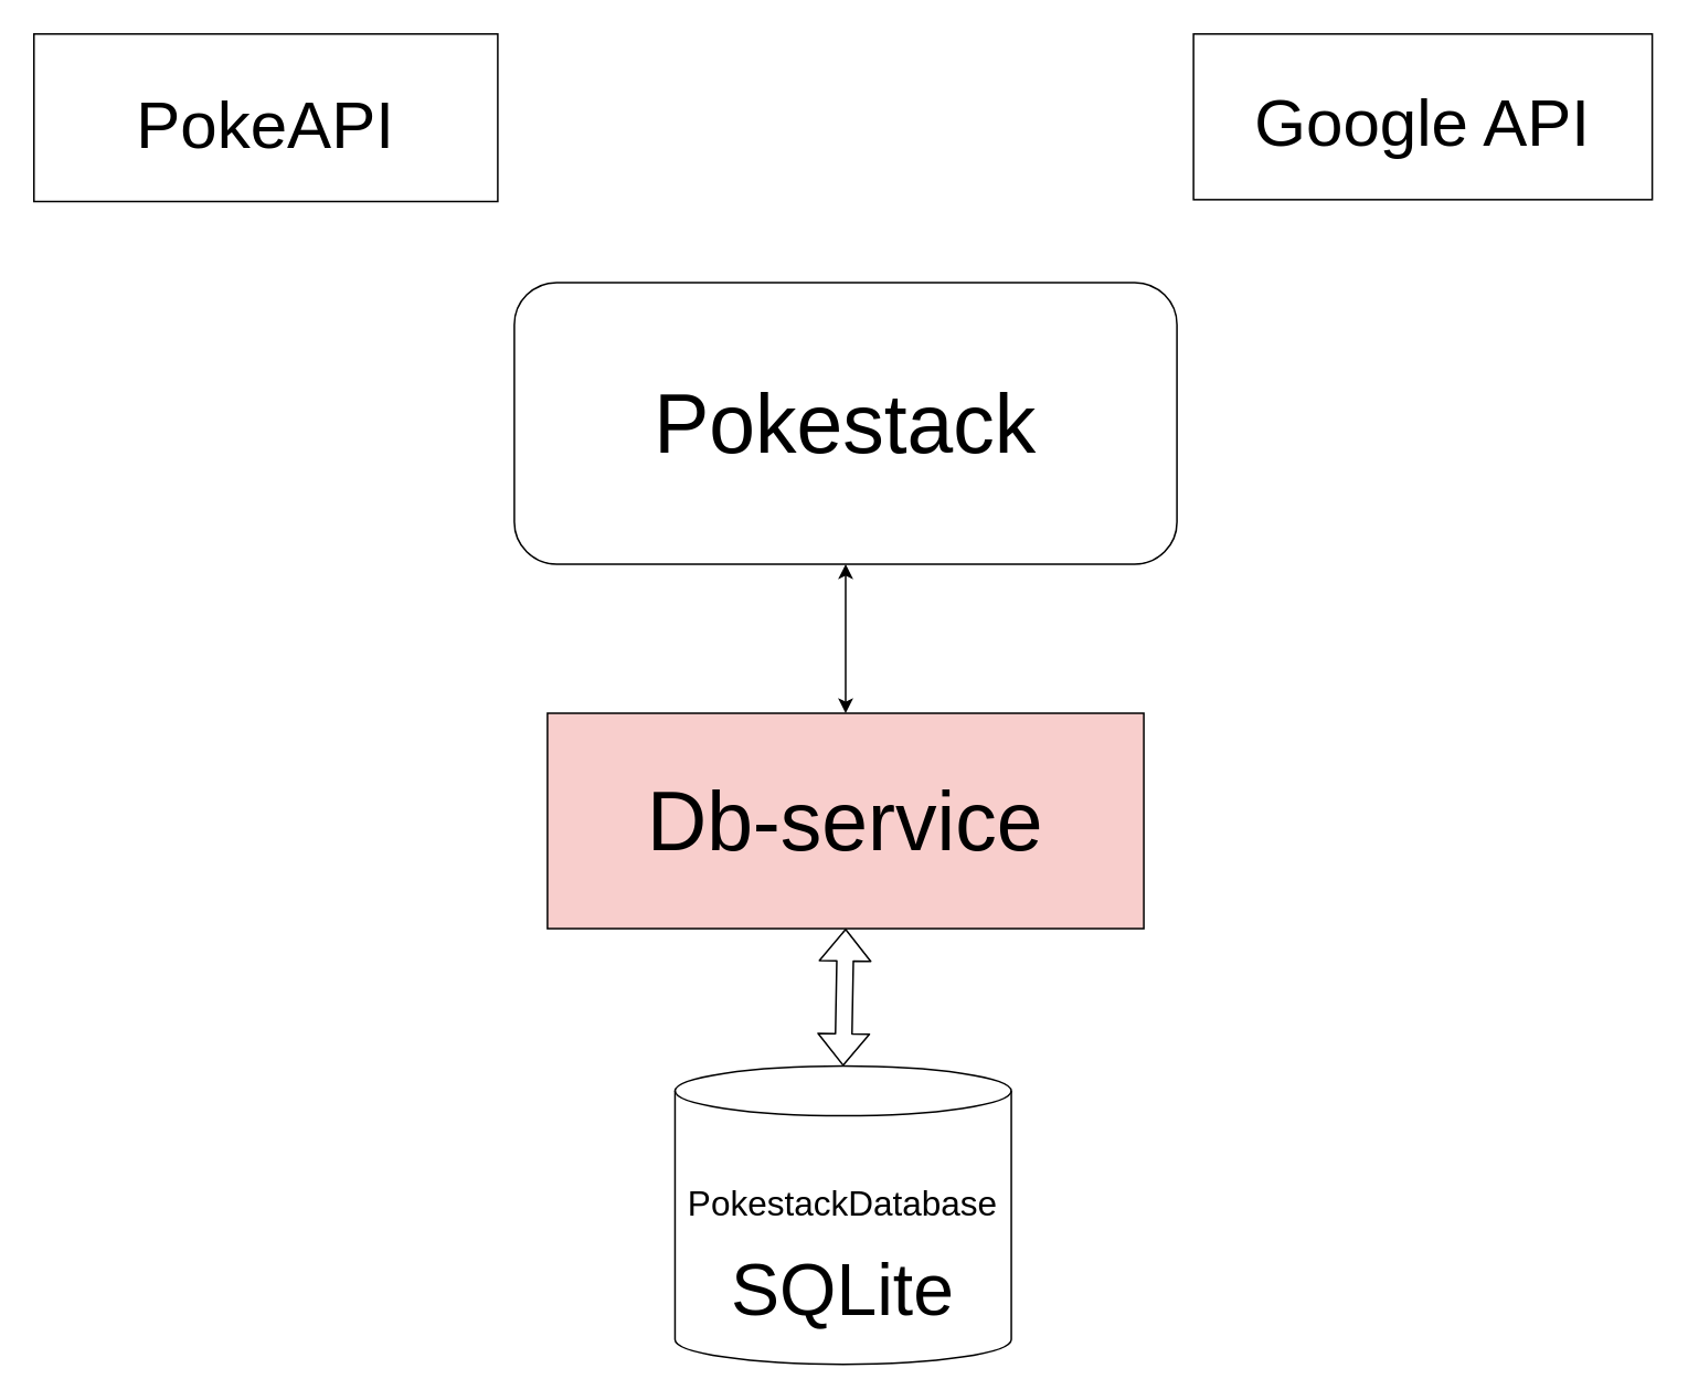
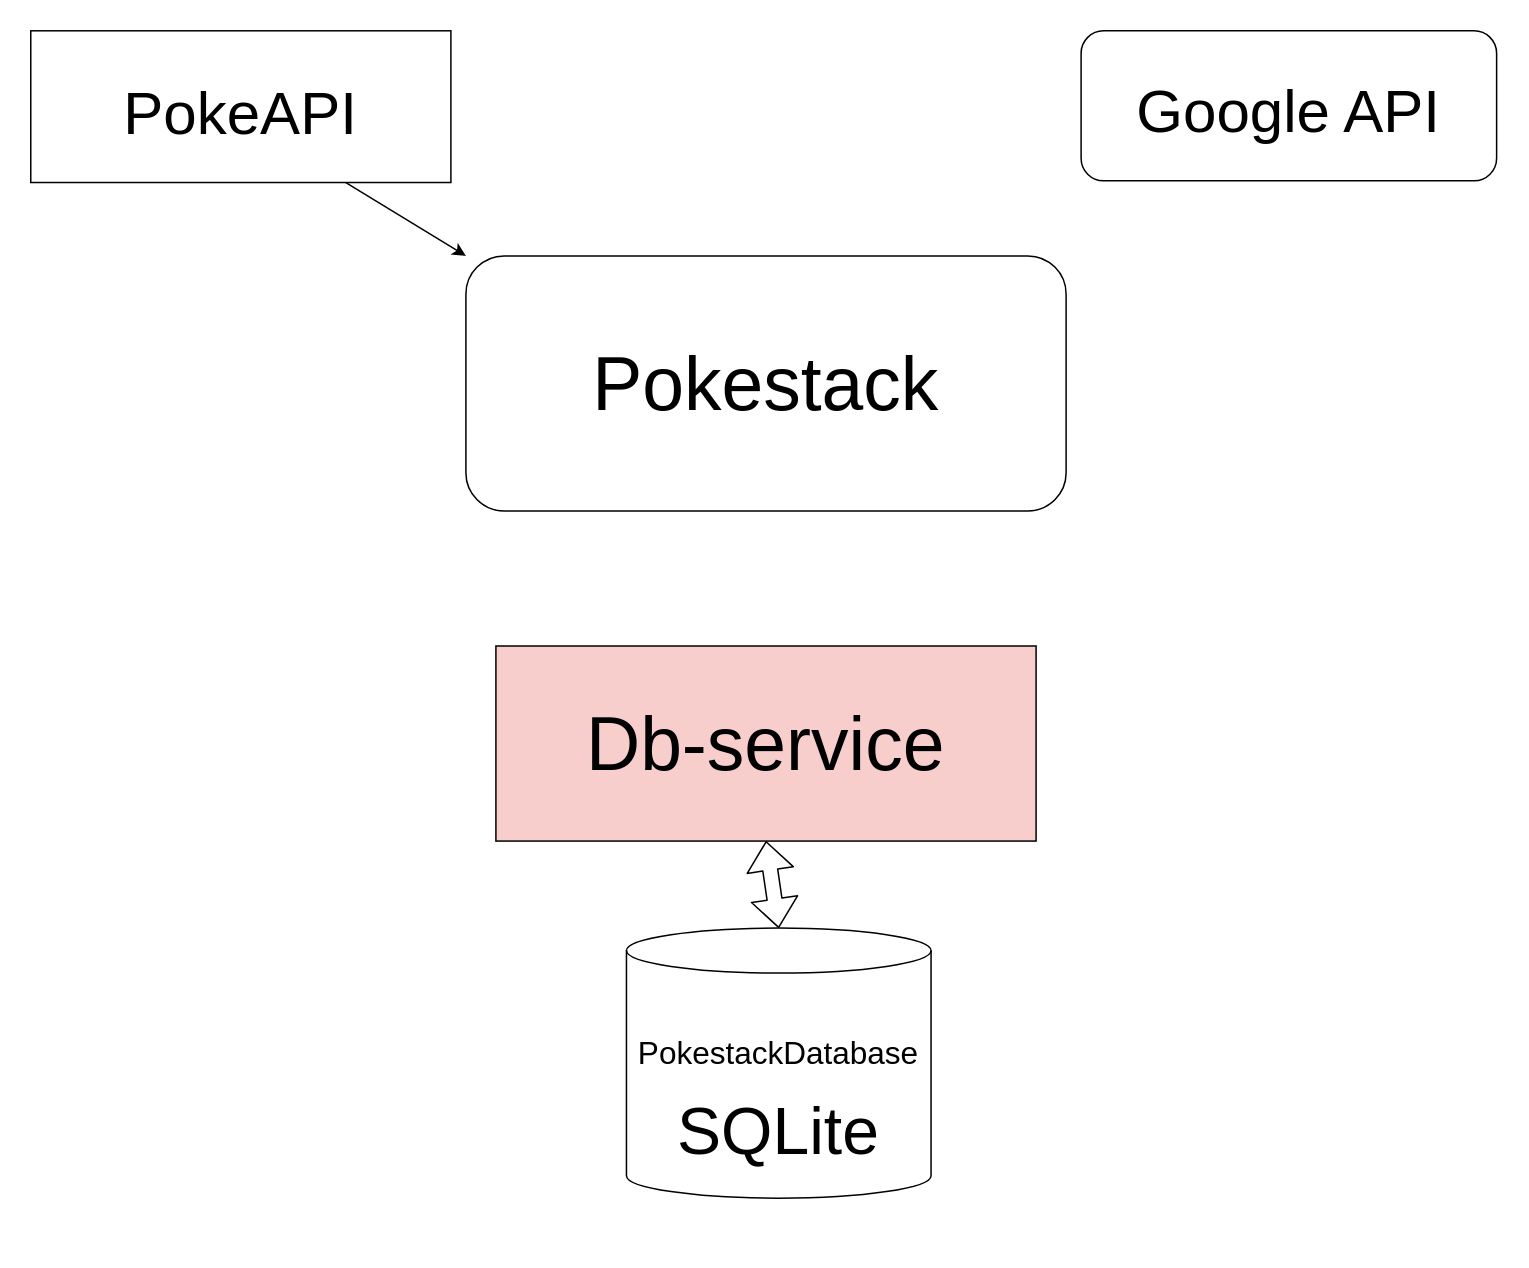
  <mxCell id="0" />
  <mxCell id="1" parent="0" />
  <mxCell id="2" value="&lt;font style=&quot;font-size: 50px&quot;&gt;Pokestack&lt;/font&gt;" style="rounded=1;whiteSpace=wrap;html=1;" vertex="1" parent="1"><mxGeometry x="310" y="170" width="400" height="170" as="geometry" /></mxCell>
+ <mxCell id="3" style="edgeStyle=none;html=1;exitX=0.75;exitY=1;exitDx=0;exitDy=0;entryX=0;entryY=0;entryDx=0;entryDy=0;fontSize=50;" edge="1" parent="1" source="4" target="2"><mxGeometry relative="1" as="geometry" /></mxCell>
  <mxCell id="4" value="&lt;font style=&quot;font-size: 40px&quot;&gt;PokeAPI&lt;/font&gt;" style="rounded=0;whiteSpace=wrap;html=1;fontSize=50;" vertex="1" parent="1"><mxGeometry x="20" y="20" width="280" height="101.11" as="geometry" /></mxCell>
- <mxCell id="5" value="&lt;font style=&quot;font-size: 40px&quot;&gt;Google API&lt;/font&gt;" style="rounded=0;whiteSpace=wrap;html=1;fontSize=50;" vertex="1" parent="1"><mxGeometry x="720" y="20" width="276.92" height="100" as="geometry" /></mxCell>
+ <mxCell id="5" value="&lt;font style=&quot;font-size: 40px&quot;&gt;Google API&lt;/font&gt;" style="whiteSpace=wrap;html=1;fontSize=50;rounded=1;" vertex="1" parent="1"><mxGeometry x="720" y="20" width="276.92" height="100" as="geometry" /></mxCell>
  <mxCell id="6" value="Db-service" style="rounded=0;whiteSpace=wrap;html=1;fontSize=50;fillColor=#f8cecc;" vertex="1" parent="1"><mxGeometry x="330" y="430" width="360" height="130" as="geometry" /></mxCell>
- <mxCell id="7" value="&lt;font&gt;&lt;span style=&quot;font-size: 21px&quot;&gt;PokestackDatabase&lt;/span&gt;&lt;br&gt;&lt;font style=&quot;font-size: 44px&quot;&gt;SQLite&lt;/font&gt;&lt;br&gt;&lt;/font&gt;" style="shape=cylinder3;whiteSpace=wrap;html=1;boundedLbl=1;backgroundOutline=1;size=15;fontSize=50;" vertex="1" parent="1"><mxGeometry x="407" y="643" width="203" height="180" as="geometry" /></mxCell>
+ <mxCell id="7" value="&lt;font&gt;&lt;span style=&quot;font-size: 21px&quot;&gt;PokestackDatabase&lt;/span&gt;&lt;br&gt;&lt;font style=&quot;font-size: 44px&quot;&gt;SQLite&lt;/font&gt;&lt;br&gt;&lt;/font&gt;" style="shape=cylinder3;whiteSpace=wrap;html=1;boundedLbl=1;backgroundOutline=1;size=15;fontSize=50;" vertex="1" parent="1"><mxGeometry x="417" y="618" width="203" height="180" as="geometry" /></mxCell>
  <mxCell id="8" value="" style="shape=flexArrow;endArrow=classic;startArrow=classic;html=1;fontSize=44;entryX=0.5;entryY=1;entryDx=0;entryDy=0;exitX=0.5;exitY=0;exitDx=0;exitDy=0;exitPerimeter=0;" edge="1" parent="1" source="7" target="6"><mxGeometry width="100" height="100" relative="1" as="geometry"><mxPoint x="430" y="680" as="sourcePoint" /><mxPoint x="530" y="580" as="targetPoint" /></mxGeometry></mxCell>
- <mxCell id="9" value="" style="endArrow=classic;startArrow=classic;html=1;fontSize=44;entryX=0.5;entryY=1;entryDx=0;entryDy=0;exitX=0.5;exitY=0;exitDx=0;exitDy=0;" edge="1" parent="1" source="6" target="2"><mxGeometry width="50" height="50" relative="1" as="geometry"><mxPoint x="210" y="400" as="sourcePoint" /><mxPoint x="260" y="350" as="targetPoint" /></mxGeometry></mxCell>
